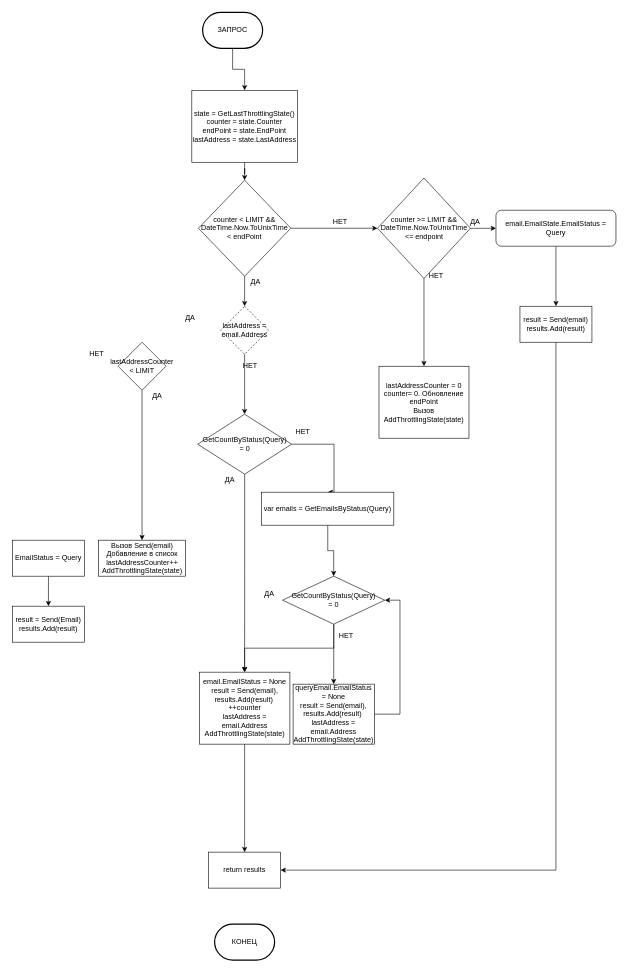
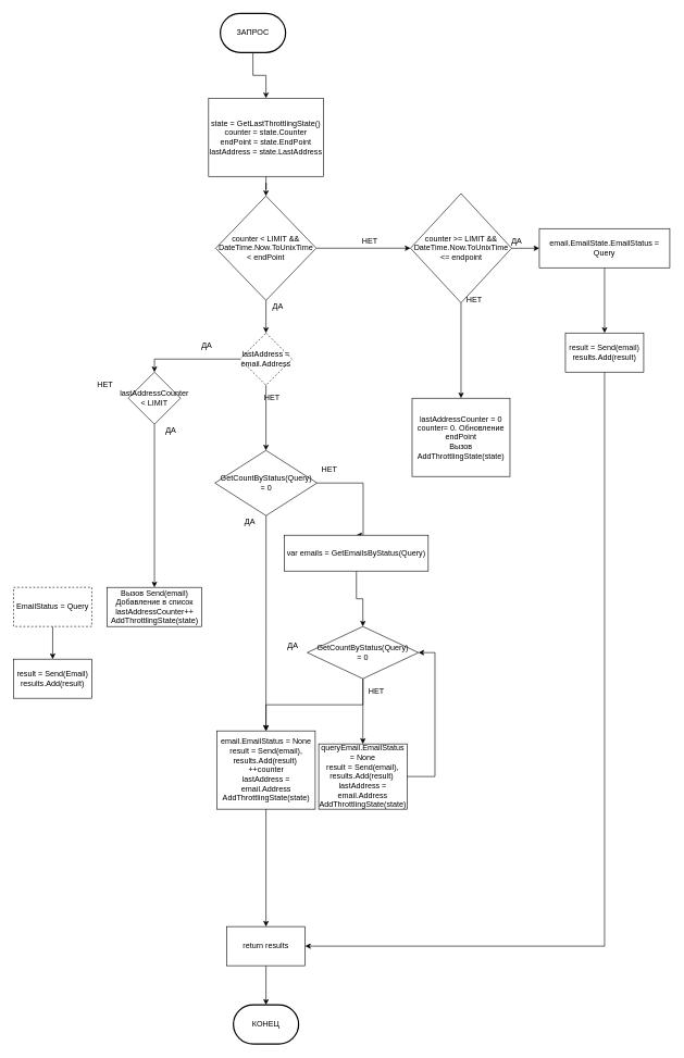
  <mxCell id="0" />
  <mxCell id="1" parent="0" />
  <mxCell id="2" style="edgeStyle=orthogonalEdgeStyle;rounded=0;orthogonalLoop=1;jettySize=auto;html=1;" parent="1" source="3" target="37" edge="1"><mxGeometry relative="1" as="geometry" /></mxCell>
  <mxCell id="3" value="ЗАПРОС" style="strokeWidth=2;html=1;shape=mxgraph.flowchart.terminator;whiteSpace=wrap;" parent="1" vertex="1"><mxGeometry x="337" y="20" width="100" height="60" as="geometry" /></mxCell>
  <mxCell id="4" style="edgeStyle=orthogonalEdgeStyle;rounded=0;orthogonalLoop=1;jettySize=auto;html=1;entryX=0;entryY=0.5;entryDx=0;entryDy=0;" parent="1" source="6" target="32" edge="1"><mxGeometry relative="1" as="geometry" /></mxCell>
  <mxCell id="5" style="edgeStyle=orthogonalEdgeStyle;rounded=0;orthogonalLoop=1;jettySize=auto;html=1;" parent="1" source="6" target="42" edge="1"><mxGeometry relative="1" as="geometry" /></mxCell>
  <mxCell id="6" value="counter &amp;lt; LIMIT &amp;amp;&amp;amp; DateTime.Now.ToUnixTime &amp;lt; endPoint" style="rhombus;whiteSpace=wrap;html=1;" parent="1" vertex="1"><mxGeometry x="330" y="300" width="154" height="160" as="geometry" /></mxCell>
  <mxCell id="7" style="edgeStyle=orthogonalEdgeStyle;rounded=0;orthogonalLoop=1;jettySize=auto;html=1;entryX=1;entryY=0.5;entryDx=0;entryDy=0;exitX=1;exitY=0.5;exitDx=0;exitDy=0;" parent="1" source="8" target="22" edge="1"><mxGeometry relative="1" as="geometry"><Array as="points"><mxPoint x="666" y="1190" /><mxPoint x="666" y="1000" /></Array></mxGeometry></mxCell>
  <mxCell id="8" value="queryEmail.EmailStatus = None&lt;br&gt;result = Send(email), results.Add(result)&amp;nbsp;&lt;br&gt;lastAddress = email.Address&lt;br&gt;AddThrottlingState(state)" style="rounded=0;whiteSpace=wrap;html=1;" parent="1" vertex="1"><mxGeometry x="487.81" y="1140" width="135.38" height="100" as="geometry" /></mxCell>
  <mxCell id="9" value="ДА" style="text;html=1;align=center;verticalAlign=middle;resizable=0;points=[];autosize=1;" parent="1" vertex="1"><mxGeometry x="410" y="460" width="30" height="20" as="geometry" /></mxCell>
  <mxCell id="10" style="edgeStyle=orthogonalEdgeStyle;rounded=0;orthogonalLoop=1;jettySize=auto;html=1;entryX=0.5;entryY=0;entryDx=0;entryDy=0;" parent="1" source="11" target="39" edge="1"><mxGeometry relative="1" as="geometry" /></mxCell>
- <mxCell id="11" value="email.EmailState.EmailStatus = Query" style="whiteSpace=wrap;html=1;rounded=1;" parent="1" vertex="1"><mxGeometry x="826" y="350" width="200" height="60" as="geometry" /></mxCell>
+ <mxCell id="11" value="email.EmailState.EmailStatus = Query" style="rounded=0;whiteSpace=wrap;html=1;" parent="1" vertex="1"><mxGeometry x="826" y="350" width="200" height="60" as="geometry" /></mxCell>
  <mxCell id="12" value="НЕТ" style="text;html=1;align=center;verticalAlign=middle;resizable=0;points=[];autosize=1;" parent="1" vertex="1"><mxGeometry x="546" y="360" width="40" height="20" as="geometry" /></mxCell>
  <mxCell id="13" style="edgeStyle=orthogonalEdgeStyle;rounded=0;orthogonalLoop=1;jettySize=auto;html=1;entryX=0.5;entryY=0;entryDx=0;entryDy=0;" parent="1" source="15" target="17" edge="1"><mxGeometry relative="1" as="geometry"><Array as="points"><mxPoint x="556" y="740" /></Array></mxGeometry></mxCell>
  <mxCell id="14" style="edgeStyle=orthogonalEdgeStyle;rounded=0;orthogonalLoop=1;jettySize=auto;html=1;entryX=0.5;entryY=0;entryDx=0;entryDy=0;" parent="1" source="15" target="24" edge="1"><mxGeometry relative="1" as="geometry"><mxPoint x="399.5" y="1110" as="targetPoint" /></mxGeometry></mxCell>
  <mxCell id="15" value="GetCountByStatus(Query)&lt;br&gt;= 0" style="rhombus;whiteSpace=wrap;html=1;" parent="1" vertex="1"><mxGeometry x="328.75" y="690" width="156.5" height="100" as="geometry" /></mxCell>
  <mxCell id="16" style="edgeStyle=orthogonalEdgeStyle;rounded=0;orthogonalLoop=1;jettySize=auto;html=1;entryX=0.5;entryY=0;entryDx=0;entryDy=0;" parent="1" source="17" target="22" edge="1"><mxGeometry relative="1" as="geometry"><mxPoint x="555.5" y="960" as="targetPoint" /></mxGeometry></mxCell>
  <mxCell id="17" value="var emails = GetEmailsByStatus(Query)" style="rounded=0;whiteSpace=wrap;html=1;" parent="1" vertex="1"><mxGeometry x="435.25" y="820" width="220.5" height="55" as="geometry" /></mxCell>
  <mxCell id="18" value="ДА" style="text;html=1;align=center;verticalAlign=middle;resizable=0;points=[];autosize=1;" parent="1" vertex="1"><mxGeometry x="367" y="790" width="30" height="20" as="geometry" /></mxCell>
  <mxCell id="19" value="НЕТ" style="text;html=1;align=center;verticalAlign=middle;resizable=0;points=[];autosize=1;" parent="1" vertex="1"><mxGeometry x="484" y="710" width="40" height="20" as="geometry" /></mxCell>
  <mxCell id="20" style="edgeStyle=orthogonalEdgeStyle;rounded=0;orthogonalLoop=1;jettySize=auto;html=1;entryX=0.5;entryY=0;entryDx=0;entryDy=0;" parent="1" source="22" target="8" edge="1"><mxGeometry relative="1" as="geometry"><mxPoint x="555.5" y="1100" as="targetPoint" /></mxGeometry></mxCell>
  <mxCell id="21" style="edgeStyle=orthogonalEdgeStyle;rounded=0;orthogonalLoop=1;jettySize=auto;html=1;entryX=0.5;entryY=0;entryDx=0;entryDy=0;" parent="1" source="22" target="24" edge="1"><mxGeometry relative="1" as="geometry"><mxPoint x="395.5" y="1000" as="targetPoint" /></mxGeometry></mxCell>
  <mxCell id="22" value="GetCountByStatus(Query)&lt;br&gt;= 0" style="rhombus;whiteSpace=wrap;html=1;" parent="1" vertex="1"><mxGeometry x="470.25" y="960" width="170.5" height="80" as="geometry" /></mxCell>
  <mxCell id="23" value="НЕТ" style="text;html=1;align=center;verticalAlign=middle;resizable=0;points=[];autosize=1;" parent="1" vertex="1"><mxGeometry x="555.5" y="1050" width="40" height="20" as="geometry" /></mxCell>
  <mxCell id="24" value="email.EmailStatus = None&lt;br&gt;result = Send(email), results.Add(result)&amp;nbsp; ++counter&lt;br&gt;lastAddress = email.Address&lt;br&gt;AddThrottlingState(state)" style="rounded=0;whiteSpace=wrap;html=1;" parent="1" vertex="1"><mxGeometry x="331.5" y="1120" width="151" height="120" as="geometry" /></mxCell>
  <mxCell id="25" style="edgeStyle=orthogonalEdgeStyle;rounded=0;orthogonalLoop=1;jettySize=auto;html=1;entryX=0.5;entryY=0;entryDx=0;entryDy=0;exitX=0.5;exitY=1;exitDx=0;exitDy=0;" parent="1" source="24" target="28" edge="1"><mxGeometry relative="1" as="geometry"><mxPoint x="475.5" y="1340" as="sourcePoint" /></mxGeometry></mxCell>
  <mxCell id="26" value="ДА" style="text;html=1;align=center;verticalAlign=middle;resizable=0;points=[];autosize=1;" parent="1" vertex="1"><mxGeometry x="432.5" y="980" width="30" height="20" as="geometry" /></mxCell>
+ <mxCell id="27" style="edgeStyle=orthogonalEdgeStyle;rounded=0;orthogonalLoop=1;jettySize=auto;html=1;exitX=0.5;exitY=1;exitDx=0;exitDy=0;entryX=0.5;entryY=0;entryDx=0;entryDy=0;entryPerimeter=0;" parent="1" source="28" target="29" edge="1"><mxGeometry relative="1" as="geometry" /></mxCell>
  <mxCell id="28" value="return results" style="rounded=0;whiteSpace=wrap;html=1;" parent="1" vertex="1"><mxGeometry x="347" y="1420" width="120" height="60" as="geometry" /></mxCell>
  <mxCell id="29" value="КОНЕЦ" style="strokeWidth=2;html=1;shape=mxgraph.flowchart.terminator;whiteSpace=wrap;" parent="1" vertex="1"><mxGeometry x="357" y="1540" width="100" height="60" as="geometry" /></mxCell>
  <mxCell id="30" style="edgeStyle=orthogonalEdgeStyle;rounded=0;orthogonalLoop=1;jettySize=auto;html=1;entryX=0;entryY=0.5;entryDx=0;entryDy=0;" parent="1" source="32" target="11" edge="1"><mxGeometry relative="1" as="geometry" /></mxCell>
  <mxCell id="31" style="edgeStyle=orthogonalEdgeStyle;rounded=0;orthogonalLoop=1;jettySize=auto;html=1;entryX=0.5;entryY=0;entryDx=0;entryDy=0;" parent="1" source="32" target="34" edge="1"><mxGeometry relative="1" as="geometry" /></mxCell>
  <mxCell id="32" value="counter &amp;gt;= LIMIT &amp;amp;&amp;amp; DateTime.Now.ToUnixTime &amp;lt;= endpoint" style="rhombus;whiteSpace=wrap;html=1;" parent="1" vertex="1"><mxGeometry x="628.5" y="296.25" width="155" height="167.5" as="geometry" /></mxCell>
  <mxCell id="33" value="ДА" style="text;html=1;align=center;verticalAlign=middle;resizable=0;points=[];autosize=1;" parent="1" vertex="1"><mxGeometry x="776" y="360" width="30" height="20" as="geometry" /></mxCell>
  <mxCell id="34" value="lastAddressCounter = 0&lt;br&gt;counter= 0. Обновление endPoint&lt;br&gt;Вызов AddThrottlingState(state)" style="rounded=0;whiteSpace=wrap;html=1;" parent="1" vertex="1"><mxGeometry x="631" y="610" width="150" height="120" as="geometry" /></mxCell>
  <mxCell id="35" value="НЕТ" style="text;html=1;align=center;verticalAlign=middle;resizable=0;points=[];autosize=1;" parent="1" vertex="1"><mxGeometry x="706" y="450" width="40" height="20" as="geometry" /></mxCell>
  <mxCell id="36" style="edgeStyle=orthogonalEdgeStyle;rounded=0;orthogonalLoop=1;jettySize=auto;html=1;entryX=0.5;entryY=0;entryDx=0;entryDy=0;" parent="1" source="37" target="6" edge="1"><mxGeometry relative="1" as="geometry" /></mxCell>
  <mxCell id="37" value="state = GetLastThrottlingState()&lt;br&gt;counter = state.Counter&lt;br&gt;endPoint = state.EndPoint&lt;br&gt;lastAddress = state.LastAddress" style="rounded=0;whiteSpace=wrap;html=1;" parent="1" vertex="1"><mxGeometry x="319" y="150" width="176" height="120" as="geometry" /></mxCell>
  <mxCell id="38" style="edgeStyle=orthogonalEdgeStyle;rounded=0;orthogonalLoop=1;jettySize=auto;html=1;entryX=1;entryY=0.5;entryDx=0;entryDy=0;exitX=0.5;exitY=1;exitDx=0;exitDy=0;" parent="1" source="39" target="28" edge="1"><mxGeometry relative="1" as="geometry"><Array as="points"><mxPoint x="926" y="1450" /></Array></mxGeometry></mxCell>
  <mxCell id="39" value="result = Send(email)&lt;br&gt;results.Add(result)" style="rounded=0;whiteSpace=wrap;html=1;" parent="1" vertex="1"><mxGeometry x="866" y="510" width="120" height="60" as="geometry" /></mxCell>
  <mxCell id="40" style="edgeStyle=orthogonalEdgeStyle;rounded=0;orthogonalLoop=1;jettySize=auto;html=1;entryX=0.5;entryY=0;entryDx=0;entryDy=0;" parent="1" source="42" target="15" edge="1"><mxGeometry relative="1" as="geometry" /></mxCell>
+ <mxCell id="41" style="edgeStyle=orthogonalEdgeStyle;rounded=0;orthogonalLoop=1;jettySize=auto;html=1;entryX=0.5;entryY=0;entryDx=0;entryDy=0;" parent="1" source="42" target="46" edge="1"><mxGeometry relative="1" as="geometry"><mxPoint x="236" y="600" as="targetPoint" /></mxGeometry></mxCell>
  <mxCell id="42" value="lastAddress = email.Address" style="rhombus;whiteSpace=wrap;html=1;dashed=1;" parent="1" vertex="1"><mxGeometry x="367" y="510" width="80" height="80" as="geometry" /></mxCell>
  <mxCell id="43" value="НЕТ" style="text;html=1;align=center;verticalAlign=middle;resizable=0;points=[];autosize=1;" parent="1" vertex="1"><mxGeometry x="396" y="600" width="40" height="20" as="geometry" /></mxCell>
  <mxCell id="44" value="ДА" style="text;html=1;align=center;verticalAlign=middle;resizable=0;points=[];autosize=1;" parent="1" vertex="1"><mxGeometry x="301" y="520" width="30" height="20" as="geometry" /></mxCell>
  <mxCell id="45" style="edgeStyle=orthogonalEdgeStyle;rounded=0;orthogonalLoop=1;jettySize=auto;html=1;" parent="1" source="46" target="47" edge="1"><mxGeometry relative="1" as="geometry" /></mxCell>
  <mxCell id="46" value="lastAddressCounter &amp;lt; LIMIT" style="rhombus;whiteSpace=wrap;html=1;" parent="1" vertex="1"><mxGeometry x="196" y="570" width="80" height="80" as="geometry" /></mxCell>
  <mxCell id="47" value="Вызов Send(email)&lt;br&gt;Добавление в список&lt;br&gt;lastAddressCounter++&lt;br&gt;AddThrottlingState(state)" style="rounded=0;whiteSpace=wrap;html=1;" parent="1" vertex="1"><mxGeometry x="163.5" y="900" width="145" height="60" as="geometry" /></mxCell>
  <mxCell id="48" value="ДА" style="text;html=1;align=center;verticalAlign=middle;resizable=0;points=[];autosize=1;" parent="1" vertex="1"><mxGeometry x="246" y="650" width="30" height="20" as="geometry" /></mxCell>
  <mxCell id="49" style="edgeStyle=orthogonalEdgeStyle;rounded=0;orthogonalLoop=1;jettySize=auto;html=1;" parent="1" source="50" target="52" edge="1"><mxGeometry relative="1" as="geometry" /></mxCell>
- <mxCell id="50" value="EmailStatus = Query" style="rounded=0;whiteSpace=wrap;html=1;" parent="1" vertex="1"><mxGeometry x="20" y="900" width="120" height="60" as="geometry" /></mxCell>
+ <mxCell id="50" value="EmailStatus = Query" style="rounded=0;whiteSpace=wrap;html=1;dashed=1;" parent="1" vertex="1"><mxGeometry x="20" y="900" width="120" height="60" as="geometry" /></mxCell>
  <mxCell id="51" value="НЕТ" style="text;html=1;align=center;verticalAlign=middle;resizable=0;points=[];autosize=1;" parent="1" vertex="1"><mxGeometry x="140" y="580" width="40" height="20" as="geometry" /></mxCell>
  <mxCell id="52" value="result = Send(Email)&lt;br&gt;results.Add(result)" style="rounded=0;whiteSpace=wrap;html=1;" parent="1" vertex="1"><mxGeometry x="20" y="1010" width="120" height="60" as="geometry" /></mxCell>
